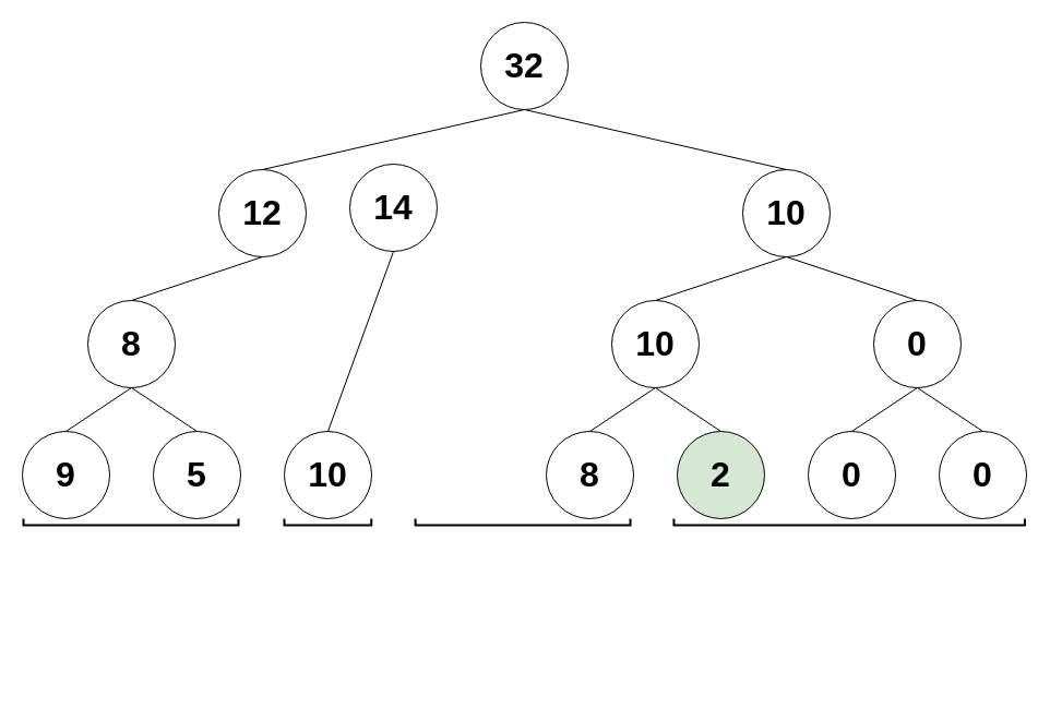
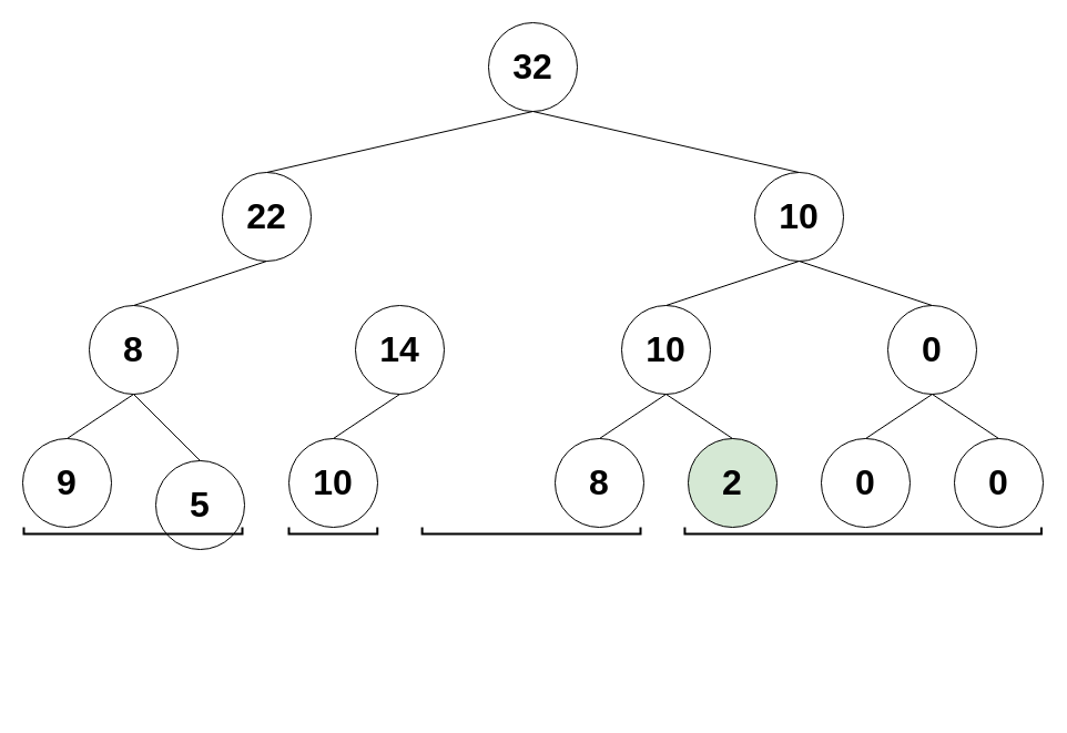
  <mxCell id="0" />
  <mxCell id="1" parent="0" />
  <mxCell id="2" value="9" style="ellipse;whiteSpace=wrap;html=1;aspect=fixed;fontSize=32;fontStyle=1" vertex="1" parent="1"><mxGeometry y="395" width="80" height="80" as="geometry" x="20" /></mxCell>
- <mxCell id="3" value="5" style="ellipse;whiteSpace=wrap;html=1;aspect=fixed;fontSize=32;fontStyle=1" vertex="1" parent="1"><mxGeometry x="140" y="395" width="80" height="80" as="geometry" /></mxCell>
+ <mxCell id="3" value="5" style="ellipse;whiteSpace=wrap;html=1;aspect=fixed;fontSize=32;fontStyle=1" vertex="1" parent="1"><mxGeometry x="140" y="415" width="80" height="80" as="geometry" /></mxCell>
  <mxCell id="4" value="10" style="ellipse;whiteSpace=wrap;html=1;aspect=fixed;fontSize=32;fontStyle=1" vertex="1" parent="1"><mxGeometry x="260" y="395" width="80" height="80" as="geometry" /></mxCell>
  <mxCell id="5" value="8" style="ellipse;whiteSpace=wrap;html=1;aspect=fixed;fontSize=32;fontStyle=1" vertex="1" parent="1"><mxGeometry x="500" y="395" width="80" height="80" as="geometry" /></mxCell>
  <mxCell id="6" value="2" style="ellipse;whiteSpace=wrap;html=1;aspect=fixed;fontSize=32;fontStyle=1;fillColor=#d5e8d4;" vertex="1" parent="1"><mxGeometry x="620" y="395" width="80" height="80" as="geometry" /></mxCell>
  <mxCell id="7" value="0" style="ellipse;whiteSpace=wrap;html=1;aspect=fixed;fontSize=32;fontStyle=1" vertex="1" parent="1"><mxGeometry x="740" y="395" width="80" height="80" as="geometry" /></mxCell>
  <mxCell id="8" value="0" style="ellipse;whiteSpace=wrap;html=1;aspect=fixed;fontStyle=1;fontSize=32;" vertex="1" parent="1"><mxGeometry x="860" y="395" width="80" height="80" as="geometry" /></mxCell>
  <mxCell id="9" value="8" style="ellipse;whiteSpace=wrap;html=1;aspect=fixed;fontSize=32;fontStyle=1" vertex="1" parent="1"><mxGeometry x="80" y="275" width="80" height="80" as="geometry" /></mxCell>
- <mxCell id="10" value="14" style="ellipse;whiteSpace=wrap;html=1;aspect=fixed;fontSize=32;fontStyle=1" vertex="1" parent="1"><mxGeometry x="320" y="150" width="80" height="80" as="geometry" /></mxCell>
+ <mxCell id="10" value="14" style="ellipse;whiteSpace=wrap;html=1;aspect=fixed;fontSize=32;fontStyle=1" vertex="1" parent="1"><mxGeometry x="320" y="275" width="80" height="80" as="geometry" /></mxCell>
  <mxCell id="11" value="10" style="ellipse;whiteSpace=wrap;html=1;aspect=fixed;fontSize=32;fontStyle=1" vertex="1" parent="1"><mxGeometry x="560" y="275" width="80" height="80" as="geometry" /></mxCell>
  <mxCell id="12" value="0" style="ellipse;whiteSpace=wrap;html=1;aspect=fixed;fontSize=32;fontStyle=1" vertex="1" parent="1"><mxGeometry x="800" y="275" width="80" height="80" as="geometry" /></mxCell>
- <mxCell id="13" value="12" style="ellipse;whiteSpace=wrap;html=1;aspect=fixed;fontSize=32;fontStyle=1" vertex="1" parent="1"><mxGeometry x="200" y="155" width="80" height="80" as="geometry" /></mxCell>
+ <mxCell id="13" value="22" style="ellipse;whiteSpace=wrap;html=1;aspect=fixed;fontSize=32;fontStyle=1" vertex="1" parent="1"><mxGeometry x="200" y="155" width="80" height="80" as="geometry" /></mxCell>
  <mxCell id="14" value="10" style="ellipse;whiteSpace=wrap;html=1;aspect=fixed;fontSize=32;fontStyle=1" vertex="1" parent="1"><mxGeometry x="680" y="155" width="80" height="80" as="geometry" /></mxCell>
  <mxCell id="15" value="&lt;font style=&quot;font-size: 32px&quot;&gt;32&lt;/font&gt;" style="ellipse;whiteSpace=wrap;html=1;aspect=fixed;fontStyle=1" vertex="1" parent="1"><mxGeometry x="440" y="20" width="80" height="80" as="geometry" /></mxCell>
  <mxCell id="16" value="" style="strokeWidth=2;html=1;shape=mxgraph.flowchart.annotation_1;align=left;pointerEvents=1;rotation=-90;" vertex="1" parent="1"><mxGeometry x="116.5" y="379.5" width="6" height="197" as="geometry" /></mxCell>
  <mxCell id="17" value="" style="strokeWidth=2;html=1;shape=mxgraph.flowchart.annotation_1;align=left;pointerEvents=1;rotation=-90;" vertex="1" parent="1"><mxGeometry x="296.88" y="438.12" width="6" height="79.75" as="geometry" /></mxCell>
  <mxCell id="18" value="" style="endArrow=none;html=1;exitX=0.5;exitY=0;exitDx=0;exitDy=0;entryX=0.5;entryY=1;entryDx=0;entryDy=0;" edge="1" parent="1" source="2" target="9"><mxGeometry width="50" height="50" relative="1" as="geometry"><mxPoint x="310" y="355" as="sourcePoint" /><mxPoint x="360" y="305" as="targetPoint" /></mxGeometry></mxCell>
  <mxCell id="19" value="" style="endArrow=none;html=1;exitX=0.5;exitY=0;exitDx=0;exitDy=0;entryX=0.5;entryY=1;entryDx=0;entryDy=0;" edge="1" parent="1" source="3" target="9"><mxGeometry width="50" height="50" relative="1" as="geometry"><mxPoint x="70" y="405" as="sourcePoint" /><mxPoint x="130" y="365" as="targetPoint" /></mxGeometry></mxCell>
  <mxCell id="20" value="" style="endArrow=none;html=1;exitX=0.5;exitY=0;exitDx=0;exitDy=0;entryX=0.5;entryY=1;entryDx=0;entryDy=0;" edge="1" parent="1" source="9" target="13"><mxGeometry width="50" height="50" relative="1" as="geometry"><mxPoint x="190" y="405" as="sourcePoint" /><mxPoint x="130" y="365" as="targetPoint" /></mxGeometry></mxCell>
  <mxCell id="21" value="" style="endArrow=none;html=1;exitX=0.5;exitY=0;exitDx=0;exitDy=0;entryX=0.5;entryY=1;entryDx=0;entryDy=0;" edge="1" parent="1" source="4" target="10"><mxGeometry width="50" height="50" relative="1" as="geometry"><mxPoint x="370" y="285" as="sourcePoint" /><mxPoint x="250" y="245" as="targetPoint" /></mxGeometry></mxCell>
  <mxCell id="22" value="" style="endArrow=none;html=1;exitX=0.5;exitY=0;exitDx=0;exitDy=0;entryX=0.5;entryY=1;entryDx=0;entryDy=0;" edge="1" parent="1" source="5" target="11"><mxGeometry width="50" height="50" relative="1" as="geometry"><mxPoint x="430" y="405" as="sourcePoint" /><mxPoint x="370" y="365" as="targetPoint" /></mxGeometry></mxCell>
  <mxCell id="23" value="" style="endArrow=none;html=1;exitX=0.5;exitY=0;exitDx=0;exitDy=0;entryX=0.5;entryY=1;entryDx=0;entryDy=0;" edge="1" parent="1" source="6" target="11"><mxGeometry width="50" height="50" relative="1" as="geometry"><mxPoint x="550" y="405" as="sourcePoint" /><mxPoint x="610" y="365" as="targetPoint" /></mxGeometry></mxCell>
  <mxCell id="24" value="" style="endArrow=none;html=1;exitX=0.5;exitY=0;exitDx=0;exitDy=0;entryX=0.5;entryY=1;entryDx=0;entryDy=0;" edge="1" parent="1" source="7" target="12"><mxGeometry width="50" height="50" relative="1" as="geometry"><mxPoint x="670" y="405" as="sourcePoint" /><mxPoint x="610" y="365" as="targetPoint" /></mxGeometry></mxCell>
  <mxCell id="25" value="" style="endArrow=none;html=1;exitX=0.5;exitY=0;exitDx=0;exitDy=0;entryX=0.5;entryY=1;entryDx=0;entryDy=0;" edge="1" parent="1" source="8" target="12"><mxGeometry width="50" height="50" relative="1" as="geometry"><mxPoint x="790" y="405" as="sourcePoint" /><mxPoint x="850" y="365" as="targetPoint" /></mxGeometry></mxCell>
  <mxCell id="26" value="" style="endArrow=none;html=1;exitX=0.5;exitY=0;exitDx=0;exitDy=0;entryX=0.5;entryY=1;entryDx=0;entryDy=0;" edge="1" parent="1" source="11" target="14"><mxGeometry width="50" height="50" relative="1" as="geometry"><mxPoint x="910" y="405" as="sourcePoint" /><mxPoint x="850" y="365" as="targetPoint" /></mxGeometry></mxCell>
  <mxCell id="27" value="" style="endArrow=none;html=1;exitX=0.5;exitY=0;exitDx=0;exitDy=0;entryX=0.5;entryY=1;entryDx=0;entryDy=0;" edge="1" parent="1" source="12" target="14"><mxGeometry width="50" height="50" relative="1" as="geometry"><mxPoint x="610" y="285" as="sourcePoint" /><mxPoint x="730" y="245" as="targetPoint" /></mxGeometry></mxCell>
  <mxCell id="28" value="" style="endArrow=none;html=1;exitX=0.5;exitY=0;exitDx=0;exitDy=0;entryX=0.5;entryY=1;entryDx=0;entryDy=0;" edge="1" parent="1" source="14" target="15"><mxGeometry width="50" height="50" relative="1" as="geometry"><mxPoint x="850" y="285" as="sourcePoint" /><mxPoint x="730" y="245" as="targetPoint" /></mxGeometry></mxCell>
  <mxCell id="29" value="" style="endArrow=none;html=1;exitX=0.5;exitY=0;exitDx=0;exitDy=0;entryX=0.5;entryY=1;entryDx=0;entryDy=0;" edge="1" parent="1" source="13" target="15"><mxGeometry width="50" height="50" relative="1" as="geometry"><mxPoint x="730" y="165" as="sourcePoint" /><mxPoint x="490" y="125" as="targetPoint" /></mxGeometry></mxCell>
  <mxCell id="30" value="" style="strokeWidth=2;html=1;shape=mxgraph.flowchart.annotation_1;align=left;pointerEvents=1;rotation=-90;" vertex="1" parent="1"><mxGeometry x="475.57" y="379.56" width="6" height="196.88" as="geometry" /></mxCell>
  <mxCell id="31" value="" style="strokeWidth=2;html=1;shape=mxgraph.flowchart.annotation_1;align=left;pointerEvents=1;rotation=-90;" vertex="1" parent="1"><mxGeometry x="774.69" y="317.31" width="6" height="321.5" as="geometry" /></mxCell>
